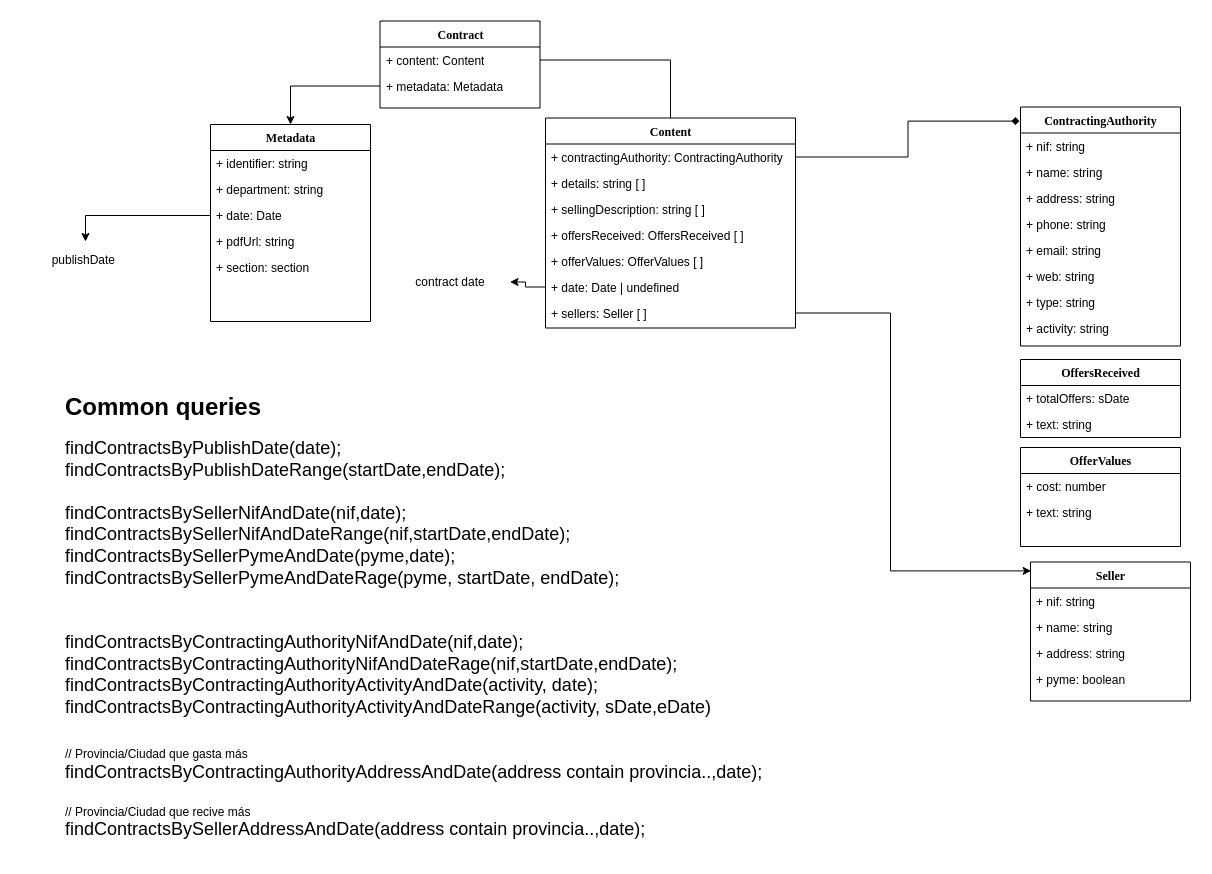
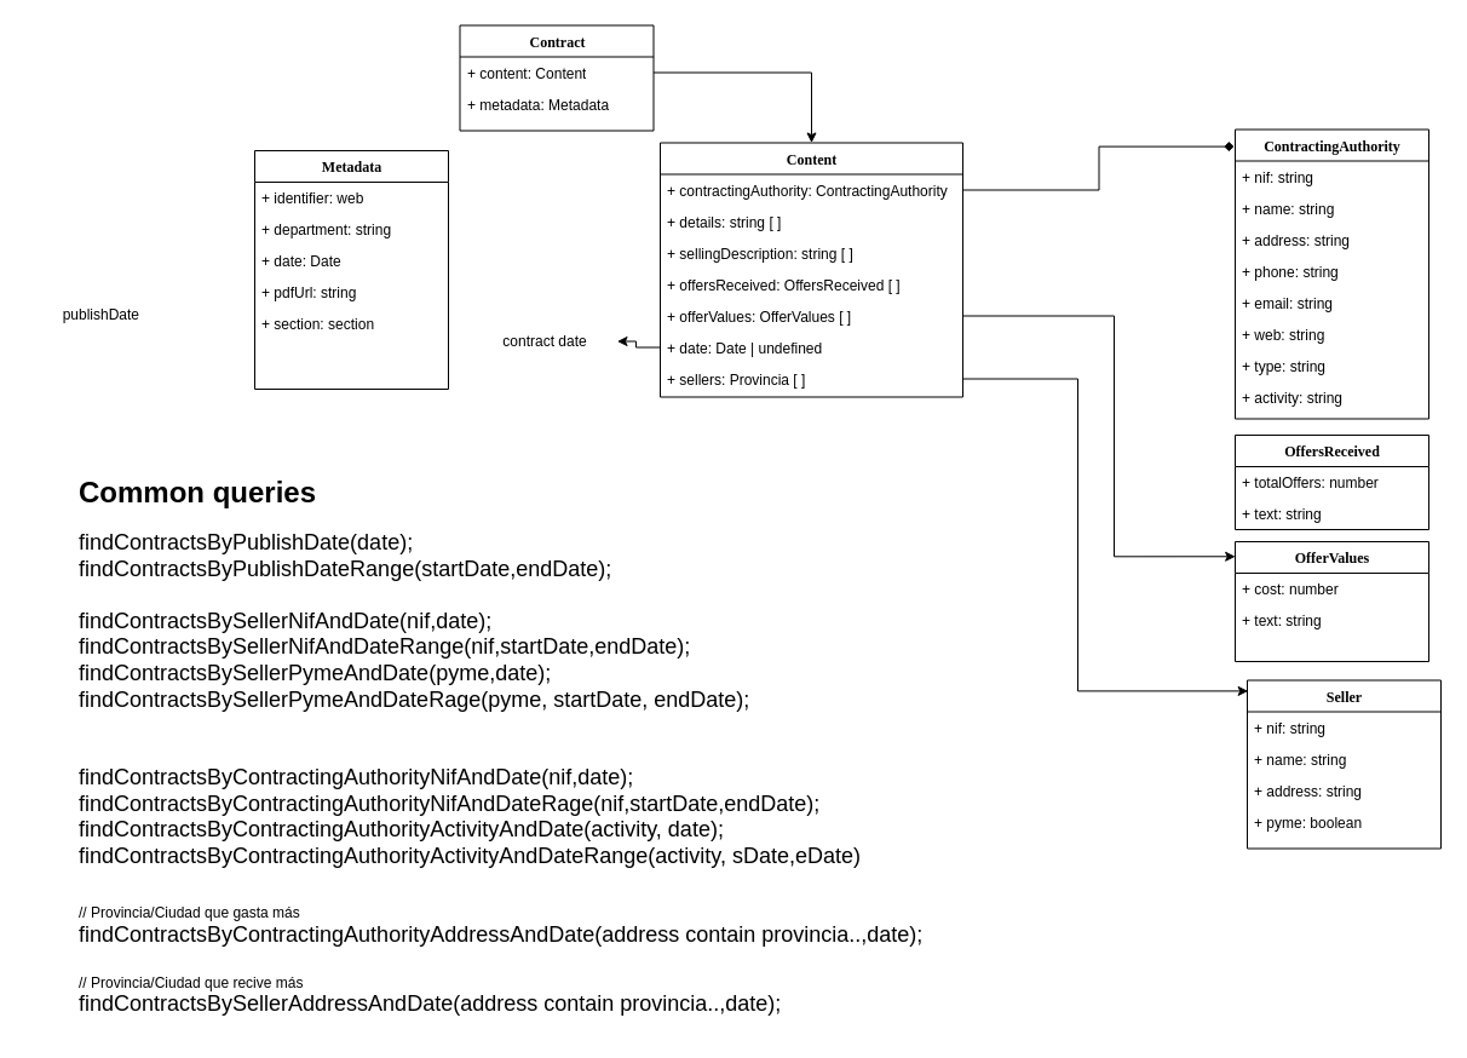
  <mxCell id="0" />
  <mxCell id="1" parent="0" />
  <mxCell id="2" value="Contract&lt;br&gt;" style="swimlane;html=1;fontStyle=1;align=center;verticalAlign=top;childLayout=stackLayout;horizontal=1;startSize=26;horizontalStack=0;resizeParent=1;resizeLast=0;collapsible=1;marginBottom=0;swimlaneFillColor=#ffffff;rounded=0;shadow=0;comic=0;labelBackgroundColor=none;strokeColor=#000000;strokeWidth=1;fillColor=none;fontFamily=Verdana;fontSize=12;fontColor=#000000;" parent="1" vertex="1"><mxGeometry x="379.5" y="20.5" width="160" height="87" as="geometry" /></mxCell>
  <mxCell id="3" value="+ content: Content" style="text;html=1;strokeColor=none;fillColor=none;align=left;verticalAlign=top;spacingLeft=4;spacingRight=4;whiteSpace=wrap;overflow=hidden;rotatable=0;points=[[0,0.5],[1,0.5]];portConstraint=eastwest;" parent="2" vertex="1"><mxGeometry y="26" width="160" height="26" as="geometry" /></mxCell>
  <mxCell id="4" value="+ metadata: Metadata" style="text;html=1;strokeColor=none;fillColor=none;align=left;verticalAlign=top;spacingLeft=4;spacingRight=4;whiteSpace=wrap;overflow=hidden;rotatable=0;points=[[0,0.5],[1,0.5]];portConstraint=eastwest;" parent="2" vertex="1"><mxGeometry y="52" width="160" height="26" as="geometry" /></mxCell>
  <mxCell id="5" value="Content" style="swimlane;html=1;fontStyle=1;align=center;verticalAlign=top;childLayout=stackLayout;horizontal=1;startSize=26;horizontalStack=0;resizeParent=1;resizeLast=0;collapsible=1;marginBottom=0;swimlaneFillColor=#ffffff;rounded=0;shadow=0;comic=0;labelBackgroundColor=none;strokeColor=#000000;strokeWidth=1;fillColor=none;fontFamily=Verdana;fontSize=12;fontColor=#000000;" parent="1" vertex="1"><mxGeometry x="545" y="117.5" width="250" height="210" as="geometry" /></mxCell>
  <mxCell id="6" value="+ contractingAuthority: ContractingAuthority" style="text;html=1;strokeColor=none;fillColor=none;align=left;verticalAlign=top;spacingLeft=4;spacingRight=4;whiteSpace=wrap;overflow=hidden;rotatable=0;points=[[0,0.5],[1,0.5]];portConstraint=eastwest;" parent="5" vertex="1"><mxGeometry y="26" width="250" height="26" as="geometry" /></mxCell>
  <mxCell id="7" value="+ details: string [ ]" style="text;html=1;strokeColor=none;fillColor=none;align=left;verticalAlign=top;spacingLeft=4;spacingRight=4;whiteSpace=wrap;overflow=hidden;rotatable=0;points=[[0,0.5],[1,0.5]];portConstraint=eastwest;" parent="5" vertex="1"><mxGeometry y="52" width="250" height="26" as="geometry" /></mxCell>
  <mxCell id="8" value="+ sellingDescription: string [ ]" style="text;html=1;strokeColor=none;fillColor=none;align=left;verticalAlign=top;spacingLeft=4;spacingRight=4;whiteSpace=wrap;overflow=hidden;rotatable=0;points=[[0,0.5],[1,0.5]];portConstraint=eastwest;" parent="5" vertex="1"><mxGeometry y="78" width="250" height="26" as="geometry" /></mxCell>
  <mxCell id="9" value="+ offersReceived: OffersReceived [ ]" style="text;html=1;strokeColor=none;fillColor=none;align=left;verticalAlign=top;spacingLeft=4;spacingRight=4;whiteSpace=wrap;overflow=hidden;rotatable=0;points=[[0,0.5],[1,0.5]];portConstraint=eastwest;" parent="5" vertex="1"><mxGeometry y="104" width="250" height="26" as="geometry" /></mxCell>
  <mxCell id="10" value="+ offerValues: OfferValues [ ]" style="text;html=1;strokeColor=none;fillColor=none;align=left;verticalAlign=top;spacingLeft=4;spacingRight=4;whiteSpace=wrap;overflow=hidden;rotatable=0;points=[[0,0.5],[1,0.5]];portConstraint=eastwest;" parent="5" vertex="1"><mxGeometry y="130" width="250" height="26" as="geometry" /></mxCell>
  <mxCell id="11" value="+ date: Date | undefined" style="text;html=1;strokeColor=none;fillColor=none;align=left;verticalAlign=top;spacingLeft=4;spacingRight=4;whiteSpace=wrap;overflow=hidden;rotatable=0;points=[[0,0.5],[1,0.5]];portConstraint=eastwest;" parent="5" vertex="1"><mxGeometry y="156" width="250" height="26" as="geometry" /></mxCell>
- <mxCell id="12" value="+ sellers: Seller [ ]" style="text;html=1;strokeColor=none;fillColor=none;align=left;verticalAlign=top;spacingLeft=4;spacingRight=4;whiteSpace=wrap;overflow=hidden;rotatable=0;points=[[0,0.5],[1,0.5]];portConstraint=eastwest;" vertex="1" parent="5"><mxGeometry y="182" width="250" height="26" as="geometry" /></mxCell>
+ <mxCell id="12" value="+ sellers: Provincia [ ]" style="text;html=1;strokeColor=none;fillColor=none;align=left;verticalAlign=top;spacingLeft=4;spacingRight=4;whiteSpace=wrap;overflow=hidden;rotatable=0;points=[[0,0.5],[1,0.5]];portConstraint=eastwest;" vertex="1" parent="5"><mxGeometry y="182" width="250" height="26" as="geometry" /></mxCell>
  <mxCell id="13" value="Metadata" style="swimlane;html=1;fontStyle=1;align=center;verticalAlign=top;childLayout=stackLayout;horizontal=1;startSize=26;horizontalStack=0;resizeParent=1;resizeLast=0;collapsible=1;marginBottom=0;swimlaneFillColor=#ffffff;rounded=0;shadow=0;comic=0;labelBackgroundColor=none;strokeColor=#000000;strokeWidth=1;fillColor=none;fontFamily=Verdana;fontSize=12;fontColor=#000000;" parent="1" vertex="1"><mxGeometry x="210" y="124" width="160" height="197" as="geometry" /></mxCell>
- <mxCell id="14" value="+ identifier: string" style="text;html=1;strokeColor=none;fillColor=none;align=left;verticalAlign=top;spacingLeft=4;spacingRight=4;whiteSpace=wrap;overflow=hidden;rotatable=0;points=[[0,0.5],[1,0.5]];portConstraint=eastwest;" parent="13" vertex="1"><mxGeometry y="26" width="160" height="26" as="geometry" /></mxCell>
+ <mxCell id="14" value="+ identifier: web" style="text;html=1;strokeColor=none;fillColor=none;align=left;verticalAlign=top;spacingLeft=4;spacingRight=4;whiteSpace=wrap;overflow=hidden;rotatable=0;points=[[0,0.5],[1,0.5]];portConstraint=eastwest;" parent="13" vertex="1"><mxGeometry y="26" width="160" height="26" as="geometry" /></mxCell>
  <mxCell id="15" value="+ department: string" style="text;html=1;strokeColor=none;fillColor=none;align=left;verticalAlign=top;spacingLeft=4;spacingRight=4;whiteSpace=wrap;overflow=hidden;rotatable=0;points=[[0,0.5],[1,0.5]];portConstraint=eastwest;" parent="13" vertex="1"><mxGeometry y="52" width="160" height="26" as="geometry" /></mxCell>
  <mxCell id="16" value="+ date: Date" style="text;html=1;strokeColor=none;fillColor=none;align=left;verticalAlign=top;spacingLeft=4;spacingRight=4;whiteSpace=wrap;overflow=hidden;rotatable=0;points=[[0,0.5],[1,0.5]];portConstraint=eastwest;" parent="13" vertex="1"><mxGeometry y="78" width="160" height="26" as="geometry" /></mxCell>
  <mxCell id="17" value="+ pdfUrl: string" style="text;html=1;strokeColor=none;fillColor=none;align=left;verticalAlign=top;spacingLeft=4;spacingRight=4;whiteSpace=wrap;overflow=hidden;rotatable=0;points=[[0,0.5],[1,0.5]];portConstraint=eastwest;" parent="13" vertex="1"><mxGeometry y="104" width="160" height="26" as="geometry" /></mxCell>
  <mxCell id="18" value="+ section: section" style="text;html=1;strokeColor=none;fillColor=none;align=left;verticalAlign=top;spacingLeft=4;spacingRight=4;whiteSpace=wrap;overflow=hidden;rotatable=0;points=[[0,0.5],[1,0.5]];portConstraint=eastwest;" vertex="1" parent="13"><mxGeometry y="130" width="160" height="26" as="geometry" /></mxCell>
  <mxCell id="19" value="ContractingAuthority" style="swimlane;html=1;fontStyle=1;align=center;verticalAlign=top;childLayout=stackLayout;horizontal=1;startSize=26;horizontalStack=0;resizeParent=1;resizeLast=0;collapsible=1;marginBottom=0;swimlaneFillColor=#ffffff;rounded=0;shadow=0;comic=0;labelBackgroundColor=none;strokeColor=#000000;strokeWidth=1;fillColor=none;fontFamily=Verdana;fontSize=12;fontColor=#000000;" parent="1" vertex="1"><mxGeometry x="1020" y="106.5" width="160" height="239" as="geometry" /></mxCell>
  <mxCell id="20" value="+ nif: string" style="text;html=1;strokeColor=none;fillColor=none;align=left;verticalAlign=top;spacingLeft=4;spacingRight=4;whiteSpace=wrap;overflow=hidden;rotatable=0;points=[[0,0.5],[1,0.5]];portConstraint=eastwest;" parent="19" vertex="1"><mxGeometry y="26" width="160" height="26" as="geometry" /></mxCell>
  <mxCell id="21" value="+ name: string" style="text;html=1;strokeColor=none;fillColor=none;align=left;verticalAlign=top;spacingLeft=4;spacingRight=4;whiteSpace=wrap;overflow=hidden;rotatable=0;points=[[0,0.5],[1,0.5]];portConstraint=eastwest;" vertex="1" parent="19"><mxGeometry y="52" width="160" height="26" as="geometry" /></mxCell>
  <mxCell id="22" value="+ address: string" style="text;html=1;strokeColor=none;fillColor=none;align=left;verticalAlign=top;spacingLeft=4;spacingRight=4;whiteSpace=wrap;overflow=hidden;rotatable=0;points=[[0,0.5],[1,0.5]];portConstraint=eastwest;" vertex="1" parent="19"><mxGeometry y="78" width="160" height="26" as="geometry" /></mxCell>
  <mxCell id="23" value="+ phone: string" style="text;html=1;strokeColor=none;fillColor=none;align=left;verticalAlign=top;spacingLeft=4;spacingRight=4;whiteSpace=wrap;overflow=hidden;rotatable=0;points=[[0,0.5],[1,0.5]];portConstraint=eastwest;" vertex="1" parent="19"><mxGeometry y="104" width="160" height="26" as="geometry" /></mxCell>
  <mxCell id="24" value="+ email: string" style="text;html=1;strokeColor=none;fillColor=none;align=left;verticalAlign=top;spacingLeft=4;spacingRight=4;whiteSpace=wrap;overflow=hidden;rotatable=0;points=[[0,0.5],[1,0.5]];portConstraint=eastwest;" vertex="1" parent="19"><mxGeometry y="130" width="160" height="26" as="geometry" /></mxCell>
  <mxCell id="25" value="+ web: string" style="text;html=1;strokeColor=none;fillColor=none;align=left;verticalAlign=top;spacingLeft=4;spacingRight=4;whiteSpace=wrap;overflow=hidden;rotatable=0;points=[[0,0.5],[1,0.5]];portConstraint=eastwest;" vertex="1" parent="19"><mxGeometry y="156" width="160" height="26" as="geometry" /></mxCell>
  <mxCell id="26" value="+ type: string" style="text;html=1;strokeColor=none;fillColor=none;align=left;verticalAlign=top;spacingLeft=4;spacingRight=4;whiteSpace=wrap;overflow=hidden;rotatable=0;points=[[0,0.5],[1,0.5]];portConstraint=eastwest;" vertex="1" parent="19"><mxGeometry y="182" width="160" height="26" as="geometry" /></mxCell>
  <mxCell id="27" value="+ activity: string" style="text;html=1;strokeColor=none;fillColor=none;align=left;verticalAlign=top;spacingLeft=4;spacingRight=4;whiteSpace=wrap;overflow=hidden;rotatable=0;points=[[0,0.5],[1,0.5]];portConstraint=eastwest;" vertex="1" parent="19"><mxGeometry y="208" width="160" height="26" as="geometry" /></mxCell>
  <mxCell id="28" value="OfferValues" style="swimlane;html=1;fontStyle=1;align=center;verticalAlign=top;childLayout=stackLayout;horizontal=1;startSize=26;horizontalStack=0;resizeParent=1;resizeLast=0;collapsible=1;marginBottom=0;swimlaneFillColor=#ffffff;rounded=0;shadow=0;comic=0;labelBackgroundColor=none;strokeColor=#000000;strokeWidth=1;fillColor=none;fontFamily=Verdana;fontSize=12;fontColor=#000000;" parent="1" vertex="1"><mxGeometry x="1020" y="447" width="160" height="99" as="geometry" /></mxCell>
  <mxCell id="29" value="+ cost: number" style="text;html=1;strokeColor=none;fillColor=none;align=left;verticalAlign=top;spacingLeft=4;spacingRight=4;whiteSpace=wrap;overflow=hidden;rotatable=0;points=[[0,0.5],[1,0.5]];portConstraint=eastwest;" parent="28" vertex="1"><mxGeometry y="26" width="160" height="26" as="geometry" /></mxCell>
  <mxCell id="30" value="+ text: string" style="text;html=1;strokeColor=none;fillColor=none;align=left;verticalAlign=top;spacingLeft=4;spacingRight=4;whiteSpace=wrap;overflow=hidden;rotatable=0;points=[[0,0.5],[1,0.5]];portConstraint=eastwest;" parent="28" vertex="1"><mxGeometry y="52" width="160" height="26" as="geometry" /></mxCell>
  <mxCell id="31" value="OffersReceived" style="swimlane;html=1;fontStyle=1;align=center;verticalAlign=top;childLayout=stackLayout;horizontal=1;startSize=26;horizontalStack=0;resizeParent=1;resizeLast=0;collapsible=1;marginBottom=0;swimlaneFillColor=#ffffff;rounded=0;shadow=0;comic=0;labelBackgroundColor=none;strokeColor=#000000;strokeWidth=1;fillColor=none;fontFamily=Verdana;fontSize=12;fontColor=#000000;" parent="1" vertex="1"><mxGeometry x="1020" y="359" width="160" height="78" as="geometry" /></mxCell>
- <mxCell id="32" value="+ totalOffers: sDate" style="text;html=1;strokeColor=none;fillColor=none;align=left;verticalAlign=top;spacingLeft=4;spacingRight=4;whiteSpace=wrap;overflow=hidden;rotatable=0;points=[[0,0.5],[1,0.5]];portConstraint=eastwest;" parent="31" vertex="1"><mxGeometry y="26" width="160" height="26" as="geometry" /></mxCell>
+ <mxCell id="32" value="+ totalOffers: number" style="text;html=1;strokeColor=none;fillColor=none;align=left;verticalAlign=top;spacingLeft=4;spacingRight=4;whiteSpace=wrap;overflow=hidden;rotatable=0;points=[[0,0.5],[1,0.5]];portConstraint=eastwest;" parent="31" vertex="1"><mxGeometry y="26" width="160" height="26" as="geometry" /></mxCell>
  <mxCell id="33" value="+ text: string" style="text;html=1;strokeColor=none;fillColor=none;align=left;verticalAlign=top;spacingLeft=4;spacingRight=4;whiteSpace=wrap;overflow=hidden;rotatable=0;points=[[0,0.5],[1,0.5]];portConstraint=eastwest;" parent="31" vertex="1"><mxGeometry y="52" width="160" height="26" as="geometry" /></mxCell>
  <mxCell id="34" value="Seller" style="swimlane;html=1;fontStyle=1;align=center;verticalAlign=top;childLayout=stackLayout;horizontal=1;startSize=26;horizontalStack=0;resizeParent=1;resizeLast=0;collapsible=1;marginBottom=0;swimlaneFillColor=#ffffff;rounded=0;shadow=0;comic=0;labelBackgroundColor=none;strokeColor=#000000;strokeWidth=1;fillColor=none;fontFamily=Verdana;fontSize=12;fontColor=#000000;" parent="1" vertex="1"><mxGeometry x="1030" y="561.5" width="160" height="139" as="geometry" /></mxCell>
  <mxCell id="35" value="+ nif: string&lt;br&gt;" style="text;html=1;strokeColor=none;fillColor=none;align=left;verticalAlign=top;spacingLeft=4;spacingRight=4;whiteSpace=wrap;overflow=hidden;rotatable=0;points=[[0,0.5],[1,0.5]];portConstraint=eastwest;" parent="34" vertex="1"><mxGeometry y="26" width="160" height="26" as="geometry" /></mxCell>
  <mxCell id="36" value="+ name: string" style="text;html=1;strokeColor=none;fillColor=none;align=left;verticalAlign=top;spacingLeft=4;spacingRight=4;whiteSpace=wrap;overflow=hidden;rotatable=0;points=[[0,0.5],[1,0.5]];portConstraint=eastwest;" parent="34" vertex="1"><mxGeometry y="52" width="160" height="26" as="geometry" /></mxCell>
  <mxCell id="37" value="+ address: string" style="text;html=1;strokeColor=none;fillColor=none;align=left;verticalAlign=top;spacingLeft=4;spacingRight=4;whiteSpace=wrap;overflow=hidden;rotatable=0;points=[[0,0.5],[1,0.5]];portConstraint=eastwest;" vertex="1" parent="34"><mxGeometry y="78" width="160" height="26" as="geometry" /></mxCell>
  <mxCell id="38" value="+ pyme: boolean" style="text;html=1;strokeColor=none;fillColor=none;align=left;verticalAlign=top;spacingLeft=4;spacingRight=4;whiteSpace=wrap;overflow=hidden;rotatable=0;points=[[0,0.5],[1,0.5]];portConstraint=eastwest;" vertex="1" parent="34"><mxGeometry y="104" width="160" height="26" as="geometry" /></mxCell>
- <mxCell id="39" style="edgeStyle=orthogonalEdgeStyle;rounded=0;orthogonalLoop=1;jettySize=auto;html=1;exitX=0;exitY=0.5;exitDx=0;exitDy=0;entryX=0.5;entryY=0;entryDx=0;entryDy=0;" edge="1" parent="1" source="4" target="13"><mxGeometry relative="1" as="geometry" /></mxCell>
- <mxCell id="40" style="edgeStyle=orthogonalEdgeStyle;rounded=0;orthogonalLoop=1;jettySize=auto;html=1;exitX=1;exitY=0.5;exitDx=0;exitDy=0;entryX=0.5;entryY=0;entryDx=0;entryDy=0;endArrow=none;" edge="1" parent="1" source="3" target="5"><mxGeometry relative="1" as="geometry" /></mxCell>
+ <mxCell id="40" style="edgeStyle=orthogonalEdgeStyle;rounded=0;orthogonalLoop=1;jettySize=auto;html=1;exitX=1;exitY=0.5;exitDx=0;exitDy=0;entryX=0.5;entryY=0;entryDx=0;entryDy=0;" edge="1" parent="1" source="3" target="5"><mxGeometry relative="1" as="geometry" /></mxCell>
  <mxCell id="41" value="publishDate&amp;nbsp;" style="text;html=1;strokeColor=none;fillColor=none;align=center;verticalAlign=middle;whiteSpace=wrap;rounded=0;" vertex="1" parent="1"><mxGeometry x="20" y="241" width="130" height="37" as="geometry" /></mxCell>
- <mxCell id="42" style="edgeStyle=orthogonalEdgeStyle;rounded=0;orthogonalLoop=1;jettySize=auto;html=1;" edge="1" parent="1" source="16" target="41"><mxGeometry relative="1" as="geometry" /></mxCell>
  <mxCell id="43" value="contract date&lt;br&gt;" style="text;html=1;strokeColor=none;fillColor=none;align=center;verticalAlign=middle;whiteSpace=wrap;rounded=0;" vertex="1" parent="1"><mxGeometry x="389.5" y="260.5" width="120" height="42" as="geometry" /></mxCell>
  <mxCell id="44" style="edgeStyle=orthogonalEdgeStyle;rounded=0;orthogonalLoop=1;jettySize=auto;html=1;" edge="1" parent="1" source="11" target="43"><mxGeometry relative="1" as="geometry" /></mxCell>
  <mxCell id="45" style="edgeStyle=orthogonalEdgeStyle;rounded=0;orthogonalLoop=1;jettySize=auto;html=1;entryX=-0.006;entryY=0.059;entryDx=0;entryDy=0;entryPerimeter=0;endArrow=diamond;" edge="1" parent="1" source="6" target="19"><mxGeometry relative="1" as="geometry" /></mxCell>
+ <mxCell id="46" style="edgeStyle=orthogonalEdgeStyle;rounded=0;orthogonalLoop=1;jettySize=auto;html=1;entryX=0.001;entryY=0.124;entryDx=0;entryDy=0;entryPerimeter=0;" edge="1" parent="1" source="10" target="28"><mxGeometry relative="1" as="geometry"><Array as="points"><mxPoint x="920" y="261" /><mxPoint x="920" y="460" /></Array></mxGeometry></mxCell>
  <mxCell id="47" style="edgeStyle=orthogonalEdgeStyle;rounded=0;orthogonalLoop=1;jettySize=auto;html=1;entryX=0.004;entryY=0.064;entryDx=0;entryDy=0;entryPerimeter=0;" edge="1" parent="1" source="12" target="34"><mxGeometry relative="1" as="geometry"><Array as="points"><mxPoint x="890" y="313" /><mxPoint x="890" y="570" /></Array></mxGeometry></mxCell>
  <mxCell id="48" value="&lt;h1&gt;Common queries&lt;/h1&gt;&lt;p&gt;&lt;font style=&quot;font-size: 18px&quot;&gt;findContractsByPublishDate(date);&lt;br&gt;findContractsByPublishDateRange(startDate,endDate);&lt;br&gt;&lt;br&gt;findContractsBySellerNifAndDate(nif,date);&lt;br&gt;findContractsBySellerNifAndDateRange(nif,startDate,endDate);&lt;br&gt;findContractsBySellerPymeAndDate(pyme,date);&lt;br&gt;findContractsBySellerPymeAndDateRage(pyme, startDate, endDate);&lt;br&gt;&lt;br&gt;&lt;br&gt;findContractsByContractingAuthorityNifAndDate(nif,date);&lt;br&gt;findContractsByContractingAuthorityNifAndDateRage(nif,startDate,endDate);&lt;br&gt;&lt;/font&gt;&lt;span style=&quot;font-size: 18px&quot;&gt;findContractsByContractingAuthorityActivityAndDate(activity, date);&lt;br&gt;&lt;/span&gt;&lt;span style=&quot;font-size: 18px&quot;&gt;findContractsByContractingAuthorityActivityAndDateRange(activity, sDate,eDate)&lt;br&gt;&lt;/span&gt;&lt;br&gt;&lt;br&gt;// Provincia/Ciudad que gasta más&lt;br&gt;&lt;span style=&quot;font-size: 18px&quot;&gt;findContractsByContractingAuthorityAddressAndDate(address contain provincia..,date);&lt;br&gt;&lt;br&gt;&lt;/span&gt;// Provincia/Ciudad que recive más&lt;br&gt;&lt;span style=&quot;font-size: 18px&quot;&gt;findContractsBySellerAddressAndDate(address contain provincia..,date);&lt;/span&gt;&lt;br&gt;&lt;/p&gt;" style="text;html=1;strokeColor=none;fillColor=none;spacing=5;spacingTop=-20;whiteSpace=wrap;overflow=hidden;rounded=0;" vertex="1" parent="1"><mxGeometry x="60" y="387" width="810" height="465" as="geometry" /></mxCell>
